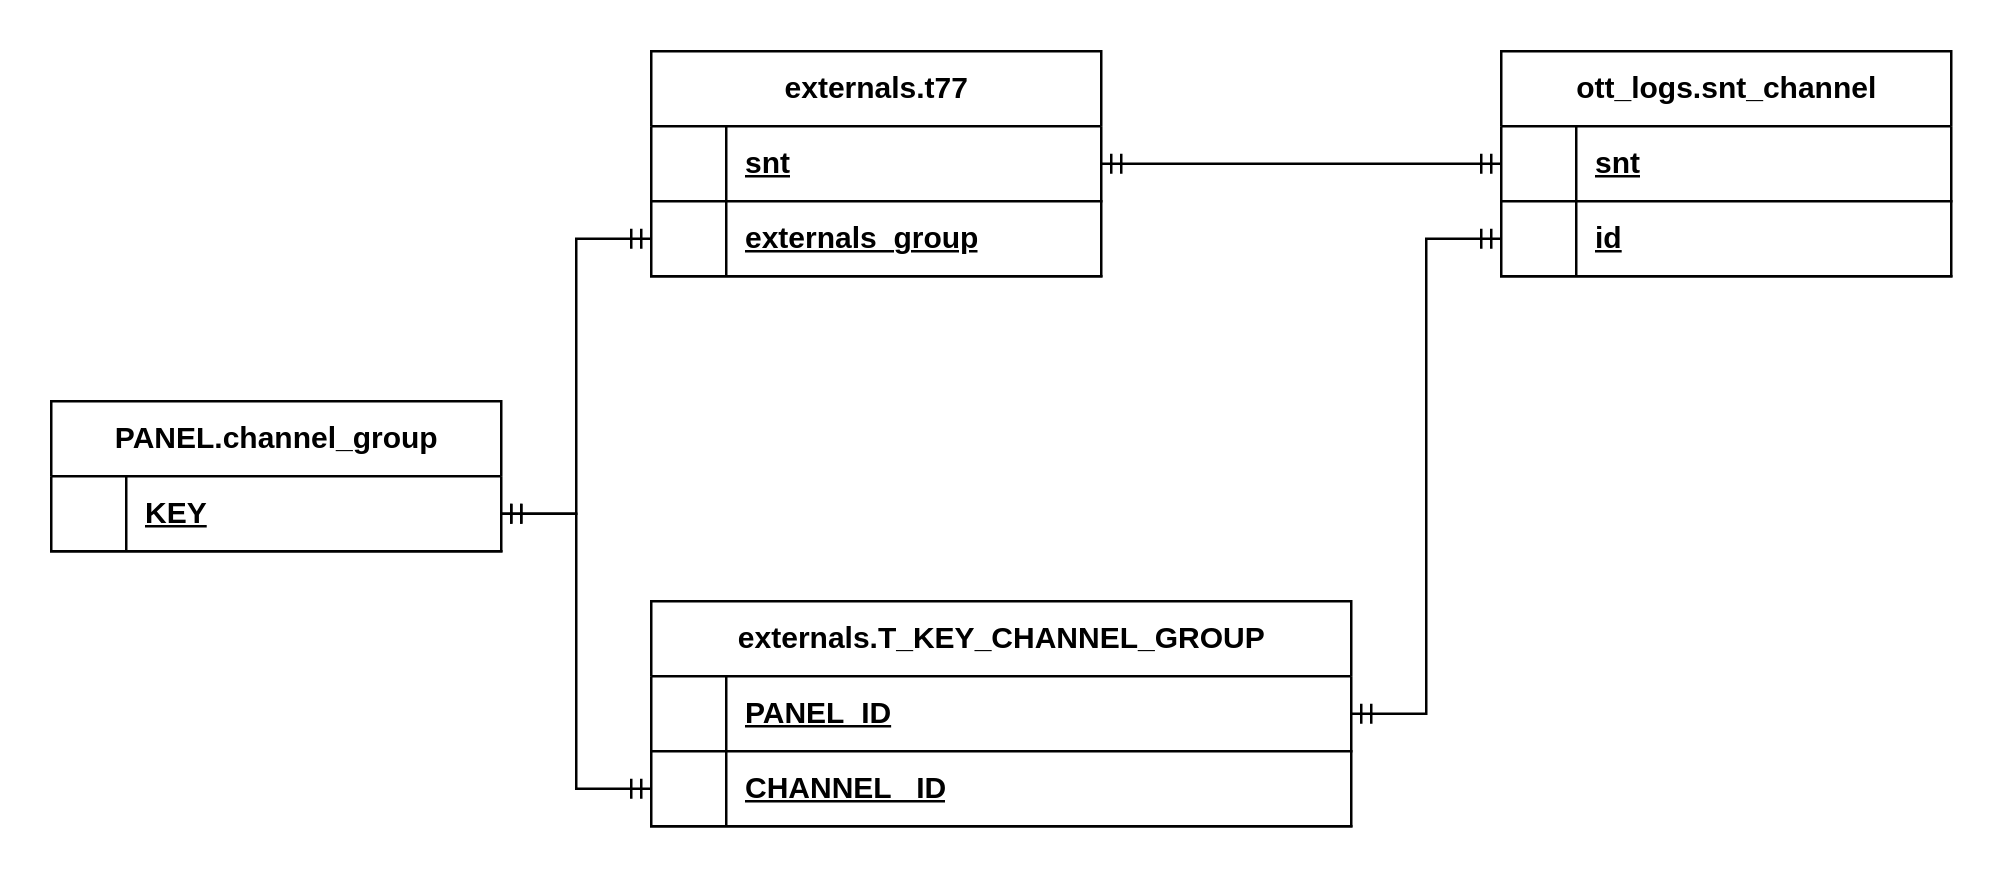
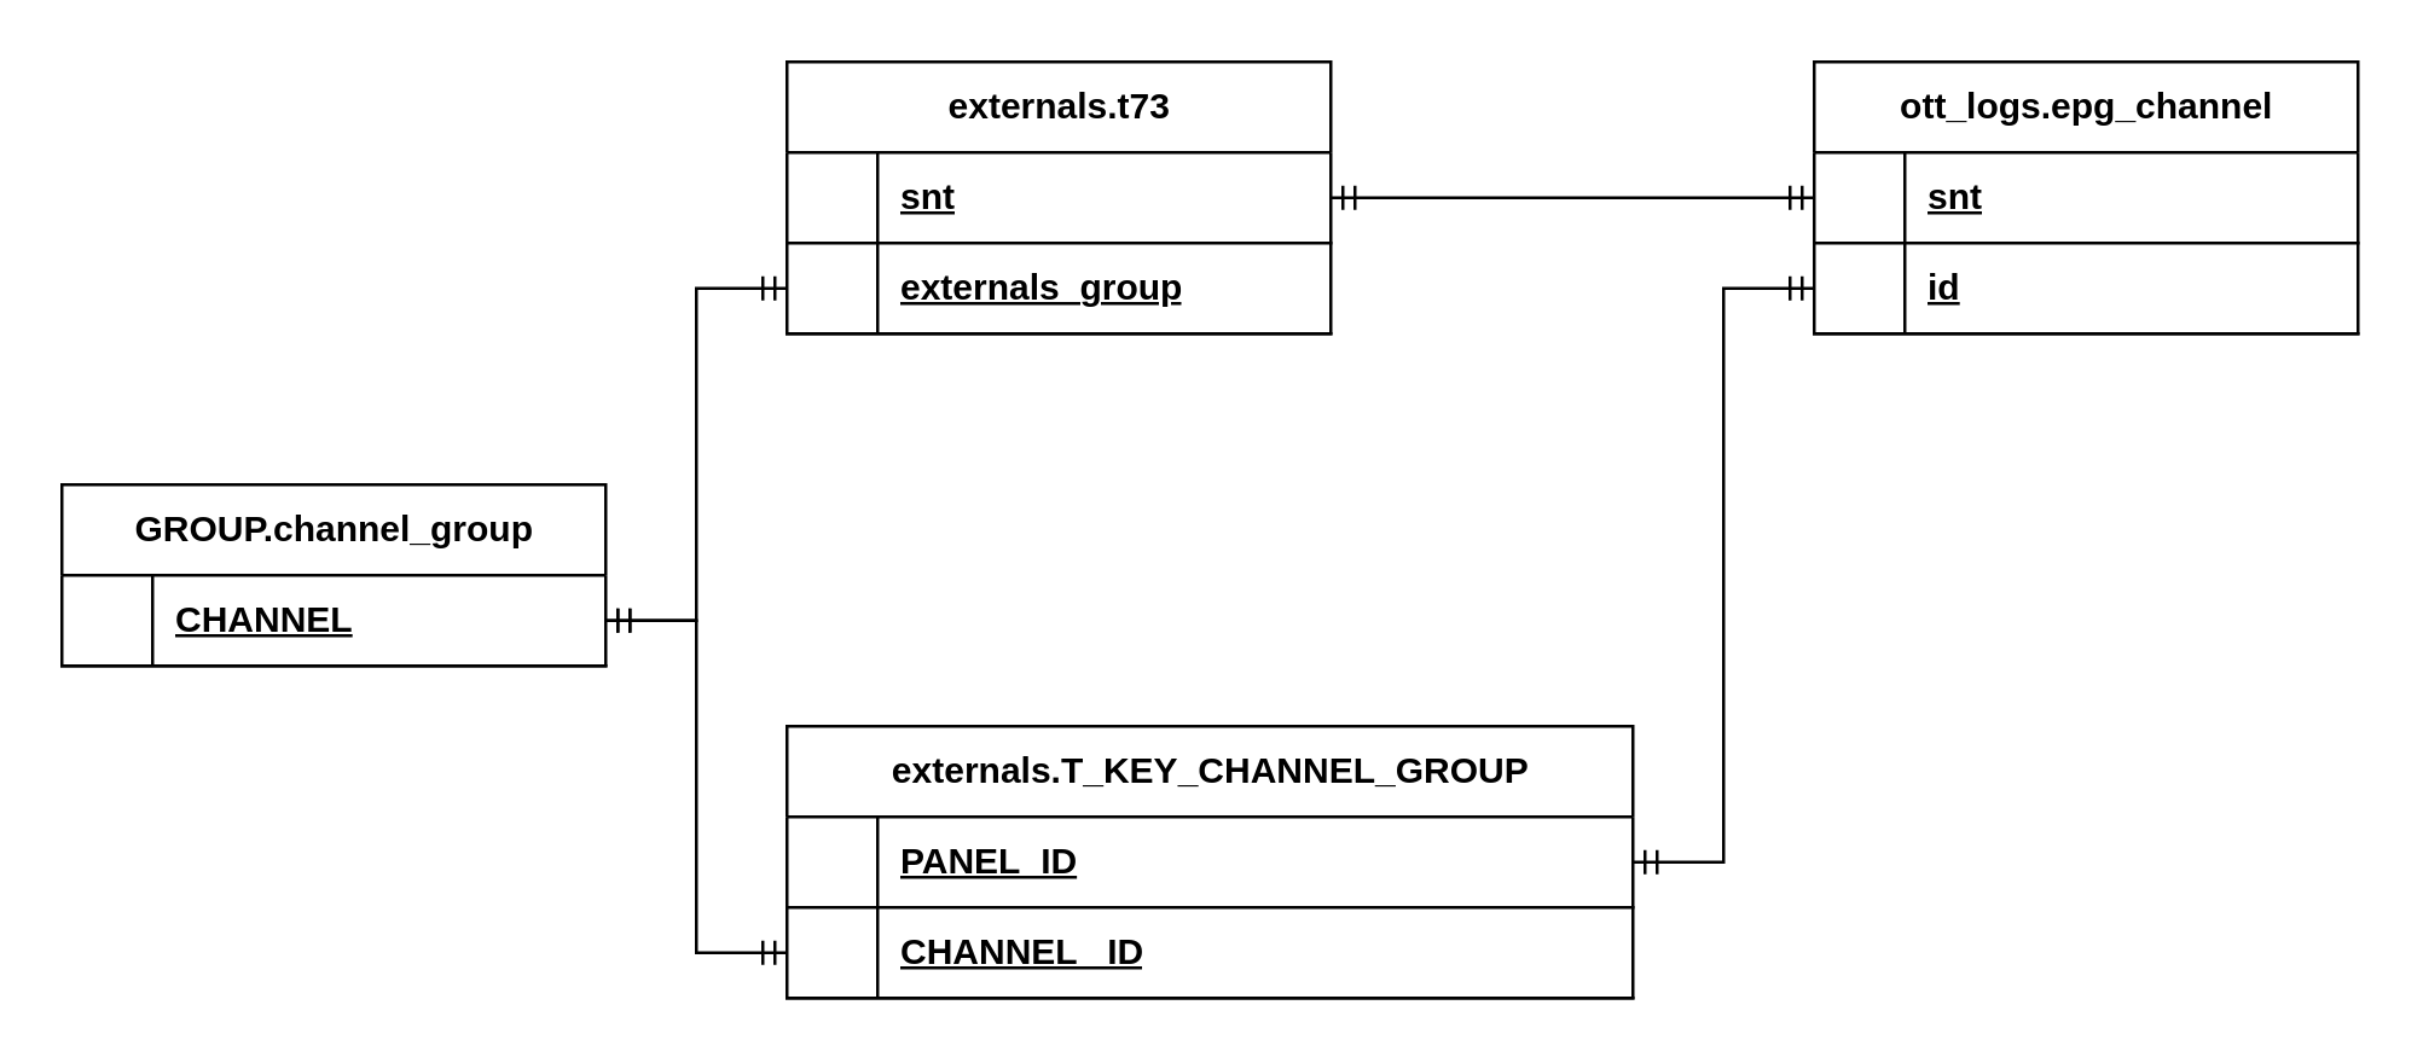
  <mxCell id="0" />
  <mxCell id="1" parent="0" />
- <mxCell id="2" value="externals.t77" style="shape=table;startSize=30;container=1;collapsible=1;childLayout=tableLayout;fixedRows=1;rowLines=0;fontStyle=1;align=center;resizeLast=1;html=1;comic=0;" vertex="1" parent="1"><mxGeometry x="260" y="20" width="180" height="90" as="geometry"><mxRectangle x="100" y="430" width="110" height="30" as="alternateBounds" /></mxGeometry></mxCell>
+ <mxCell id="2" value="externals.t73" style="shape=table;startSize=30;container=1;collapsible=1;childLayout=tableLayout;fixedRows=1;rowLines=0;fontStyle=1;align=center;resizeLast=1;html=1;comic=0;" vertex="1" parent="1"><mxGeometry x="260" y="20" width="180" height="90" as="geometry"><mxRectangle x="100" y="430" width="110" height="30" as="alternateBounds" /></mxGeometry></mxCell>
  <mxCell id="3" value="" style="shape=tableRow;horizontal=0;startSize=0;swimlaneHead=0;swimlaneBody=0;fillColor=none;collapsible=0;dropTarget=0;points=[[0,0.5],[1,0.5]];portConstraint=eastwest;top=0;left=0;right=0;bottom=1;" vertex="1" parent="2"><mxGeometry y="30" width="180" height="30" as="geometry" /></mxCell>
  <mxCell id="4" value="" style="shape=partialRectangle;connectable=0;fillColor=none;top=0;left=0;bottom=0;right=0;fontStyle=1;overflow=hidden;whiteSpace=wrap;html=1;" vertex="1" parent="3"><mxGeometry width="30" height="30" as="geometry"><mxRectangle width="30" height="30" as="alternateBounds" /></mxGeometry></mxCell>
  <mxCell id="5" value="snt" style="shape=partialRectangle;connectable=0;fillColor=none;top=0;left=0;bottom=0;right=0;align=left;spacingLeft=6;fontStyle=5;overflow=hidden;whiteSpace=wrap;html=1;" vertex="1" parent="3"><mxGeometry x="30" width="150" height="30" as="geometry"><mxRectangle width="150" height="30" as="alternateBounds" /></mxGeometry></mxCell>
  <mxCell id="6" value="" style="shape=tableRow;horizontal=0;startSize=0;swimlaneHead=0;swimlaneBody=0;fillColor=none;collapsible=0;dropTarget=0;points=[[0,0.5],[1,0.5]];portConstraint=eastwest;top=0;left=0;right=0;bottom=1;" vertex="1" parent="2"><mxGeometry y="60" width="180" height="30" as="geometry" /></mxCell>
  <mxCell id="7" value="" style="shape=partialRectangle;connectable=0;fillColor=none;top=0;left=0;bottom=0;right=0;fontStyle=1;overflow=hidden;whiteSpace=wrap;html=1;" vertex="1" parent="6"><mxGeometry width="30" height="30" as="geometry"><mxRectangle width="30" height="30" as="alternateBounds" /></mxGeometry></mxCell>
  <mxCell id="8" value="externals_group" style="shape=partialRectangle;connectable=0;fillColor=none;top=0;left=0;bottom=0;right=0;align=left;spacingLeft=6;fontStyle=5;overflow=hidden;whiteSpace=wrap;html=1;" vertex="1" parent="6"><mxGeometry x="30" width="150" height="30" as="geometry"><mxRectangle width="150" height="30" as="alternateBounds" /></mxGeometry></mxCell>
- <mxCell id="9" value="PANEL.channel_group" style="shape=table;startSize=30;container=1;collapsible=1;childLayout=tableLayout;fixedRows=1;rowLines=0;fontStyle=1;align=center;resizeLast=1;html=1;comic=0;" vertex="1" parent="1"><mxGeometry x="20" y="160" width="180" height="60" as="geometry" /></mxCell>
+ <mxCell id="9" value="GROUP.channel_group" style="shape=table;startSize=30;container=1;collapsible=1;childLayout=tableLayout;fixedRows=1;rowLines=0;fontStyle=1;align=center;resizeLast=1;html=1;comic=0;" vertex="1" parent="1"><mxGeometry x="20" y="160" width="180" height="60" as="geometry" /></mxCell>
  <mxCell id="10" value="" style="shape=tableRow;horizontal=0;startSize=0;swimlaneHead=0;swimlaneBody=0;fillColor=none;collapsible=0;dropTarget=0;points=[[0,0.5],[1,0.5]];portConstraint=eastwest;top=0;left=0;right=0;bottom=1;" vertex="1" parent="9"><mxGeometry y="30" width="180" height="30" as="geometry" /></mxCell>
  <mxCell id="11" value="" style="shape=partialRectangle;connectable=0;fillColor=none;top=0;left=0;bottom=0;right=0;fontStyle=1;overflow=hidden;whiteSpace=wrap;html=1;" vertex="1" parent="10"><mxGeometry width="30" height="30" as="geometry"><mxRectangle width="30" height="30" as="alternateBounds" /></mxGeometry></mxCell>
- <mxCell id="12" value="KEY" style="shape=partialRectangle;connectable=0;fillColor=none;top=0;left=0;bottom=0;right=0;align=left;spacingLeft=6;fontStyle=5;overflow=hidden;whiteSpace=wrap;html=1;" vertex="1" parent="10"><mxGeometry x="30" width="150" height="30" as="geometry"><mxRectangle width="150" height="30" as="alternateBounds" /></mxGeometry></mxCell>
- <mxCell id="13" value="ott_logs.snt_channel" style="shape=table;startSize=30;container=1;collapsible=1;childLayout=tableLayout;fixedRows=1;rowLines=0;fontStyle=1;align=center;resizeLast=1;html=1;comic=0;" vertex="1" parent="1"><mxGeometry x="600" y="20" width="180" height="90" as="geometry" /></mxCell>
+ <mxCell id="12" value="CHANNEL" style="shape=partialRectangle;connectable=0;fillColor=none;top=0;left=0;bottom=0;right=0;align=left;spacingLeft=6;fontStyle=5;overflow=hidden;whiteSpace=wrap;html=1;" vertex="1" parent="10"><mxGeometry x="30" width="150" height="30" as="geometry"><mxRectangle width="150" height="30" as="alternateBounds" /></mxGeometry></mxCell>
+ <mxCell id="13" value="ott_logs.epg_channel" style="shape=table;startSize=30;container=1;collapsible=1;childLayout=tableLayout;fixedRows=1;rowLines=0;fontStyle=1;align=center;resizeLast=1;html=1;comic=0;" vertex="1" parent="1"><mxGeometry x="600" y="20" width="180" height="90" as="geometry" /></mxCell>
  <mxCell id="14" value="" style="shape=tableRow;horizontal=0;startSize=0;swimlaneHead=0;swimlaneBody=0;fillColor=none;collapsible=0;dropTarget=0;points=[[0,0.5],[1,0.5]];portConstraint=eastwest;top=0;left=0;right=0;bottom=1;" vertex="1" parent="13"><mxGeometry y="30" width="180" height="30" as="geometry" /></mxCell>
  <mxCell id="15" value="" style="shape=partialRectangle;connectable=0;fillColor=none;top=0;left=0;bottom=0;right=0;fontStyle=1;overflow=hidden;whiteSpace=wrap;html=1;" vertex="1" parent="14"><mxGeometry width="30" height="30" as="geometry"><mxRectangle width="30" height="30" as="alternateBounds" /></mxGeometry></mxCell>
  <mxCell id="16" value="snt" style="shape=partialRectangle;connectable=0;fillColor=none;top=0;left=0;bottom=0;right=0;align=left;spacingLeft=6;fontStyle=5;overflow=hidden;whiteSpace=wrap;html=1;" vertex="1" parent="14"><mxGeometry x="30" width="150" height="30" as="geometry"><mxRectangle width="150" height="30" as="alternateBounds" /></mxGeometry></mxCell>
  <mxCell id="17" value="" style="shape=tableRow;horizontal=0;startSize=0;swimlaneHead=0;swimlaneBody=0;fillColor=none;collapsible=0;dropTarget=0;points=[[0,0.5],[1,0.5]];portConstraint=eastwest;top=0;left=0;right=0;bottom=1;" vertex="1" parent="13"><mxGeometry y="60" width="180" height="30" as="geometry" /></mxCell>
  <mxCell id="18" value="" style="shape=partialRectangle;connectable=0;fillColor=none;top=0;left=0;bottom=0;right=0;fontStyle=1;overflow=hidden;whiteSpace=wrap;html=1;" vertex="1" parent="17"><mxGeometry width="30" height="30" as="geometry"><mxRectangle width="30" height="30" as="alternateBounds" /></mxGeometry></mxCell>
  <mxCell id="19" value="id" style="shape=partialRectangle;connectable=0;fillColor=none;top=0;left=0;bottom=0;right=0;align=left;spacingLeft=6;fontStyle=5;overflow=hidden;whiteSpace=wrap;html=1;" vertex="1" parent="17"><mxGeometry x="30" width="150" height="30" as="geometry"><mxRectangle width="150" height="30" as="alternateBounds" /></mxGeometry></mxCell>
  <mxCell id="20" value="externals.T_KEY_CHANNEL_GROUP" style="shape=table;startSize=30;container=1;collapsible=1;childLayout=tableLayout;fixedRows=1;rowLines=0;fontStyle=1;align=center;resizeLast=1;html=1;comic=0;" vertex="1" parent="1"><mxGeometry x="260" y="240" width="280" height="90" as="geometry" /></mxCell>
  <mxCell id="21" value="" style="shape=tableRow;horizontal=0;startSize=0;swimlaneHead=0;swimlaneBody=0;fillColor=none;collapsible=0;dropTarget=0;points=[[0,0.5],[1,0.5]];portConstraint=eastwest;top=0;left=0;right=0;bottom=1;" vertex="1" parent="20"><mxGeometry y="30" width="280" height="30" as="geometry" /></mxCell>
  <mxCell id="22" value="" style="shape=partialRectangle;connectable=0;fillColor=none;top=0;left=0;bottom=0;right=0;fontStyle=1;overflow=hidden;whiteSpace=wrap;html=1;" vertex="1" parent="21"><mxGeometry width="30" height="30" as="geometry"><mxRectangle width="30" height="30" as="alternateBounds" /></mxGeometry></mxCell>
  <mxCell id="23" value="PANEL_ID&lt;span style=&quot;white-space: pre;&quot;&gt;&#09;&lt;/span&gt;" style="shape=partialRectangle;connectable=0;fillColor=none;top=0;left=0;bottom=0;right=0;align=left;spacingLeft=6;fontStyle=5;overflow=hidden;whiteSpace=wrap;html=1;" vertex="1" parent="21"><mxGeometry x="30" width="250" height="30" as="geometry"><mxRectangle width="250" height="30" as="alternateBounds" /></mxGeometry></mxCell>
  <mxCell id="24" value="" style="shape=tableRow;horizontal=0;startSize=0;swimlaneHead=0;swimlaneBody=0;fillColor=none;collapsible=0;dropTarget=0;points=[[0,0.5],[1,0.5]];portConstraint=eastwest;top=0;left=0;right=0;bottom=1;" vertex="1" parent="20"><mxGeometry y="60" width="280" height="30" as="geometry" /></mxCell>
  <mxCell id="25" value="" style="shape=partialRectangle;connectable=0;fillColor=none;top=0;left=0;bottom=0;right=0;fontStyle=1;overflow=hidden;whiteSpace=wrap;html=1;" vertex="1" parent="24"><mxGeometry width="30" height="30" as="geometry"><mxRectangle width="30" height="30" as="alternateBounds" /></mxGeometry></mxCell>
  <mxCell id="26" value="CHANNEL _ID" style="shape=partialRectangle;connectable=0;fillColor=none;top=0;left=0;bottom=0;right=0;align=left;spacingLeft=6;fontStyle=5;overflow=hidden;whiteSpace=wrap;html=1;" vertex="1" parent="24"><mxGeometry x="30" width="250" height="30" as="geometry"><mxRectangle width="250" height="30" as="alternateBounds" /></mxGeometry></mxCell>
  <mxCell id="27" value="" style="edgeStyle=entityRelationEdgeStyle;fontSize=12;html=1;endArrow=ERmandOne;startArrow=ERmandOne;rounded=0;" edge="1" parent="1" source="10" target="6"><mxGeometry width="100" height="100" relative="1" as="geometry"><mxPoint x="340" y="216.19" as="sourcePoint" /><mxPoint x="310" y="150" as="targetPoint" /></mxGeometry></mxCell>
  <mxCell id="28" value="" style="edgeStyle=entityRelationEdgeStyle;fontSize=12;html=1;endArrow=ERmandOne;startArrow=ERmandOne;rounded=0;" edge="1" parent="1" source="10" target="24"><mxGeometry width="100" height="100" relative="1" as="geometry"><mxPoint x="170" y="270" as="sourcePoint" /><mxPoint x="235.58" y="383.6" as="targetPoint" /></mxGeometry></mxCell>
  <mxCell id="29" value="" style="edgeStyle=entityRelationEdgeStyle;fontSize=12;html=1;endArrow=ERmandOne;startArrow=ERmandOne;rounded=0;" edge="1" parent="1" source="21" target="17"><mxGeometry width="100" height="100" relative="1" as="geometry"><mxPoint x="350" y="220" as="sourcePoint" /><mxPoint x="450" y="120" as="targetPoint" /></mxGeometry></mxCell>
  <mxCell id="30" value="" style="edgeStyle=entityRelationEdgeStyle;fontSize=12;html=1;endArrow=ERmandOne;startArrow=ERmandOne;rounded=0;" edge="1" parent="1" source="3" target="14"><mxGeometry width="100" height="100" relative="1" as="geometry"><mxPoint x="350" y="220" as="sourcePoint" /><mxPoint x="450" y="120" as="targetPoint" /></mxGeometry></mxCell>
